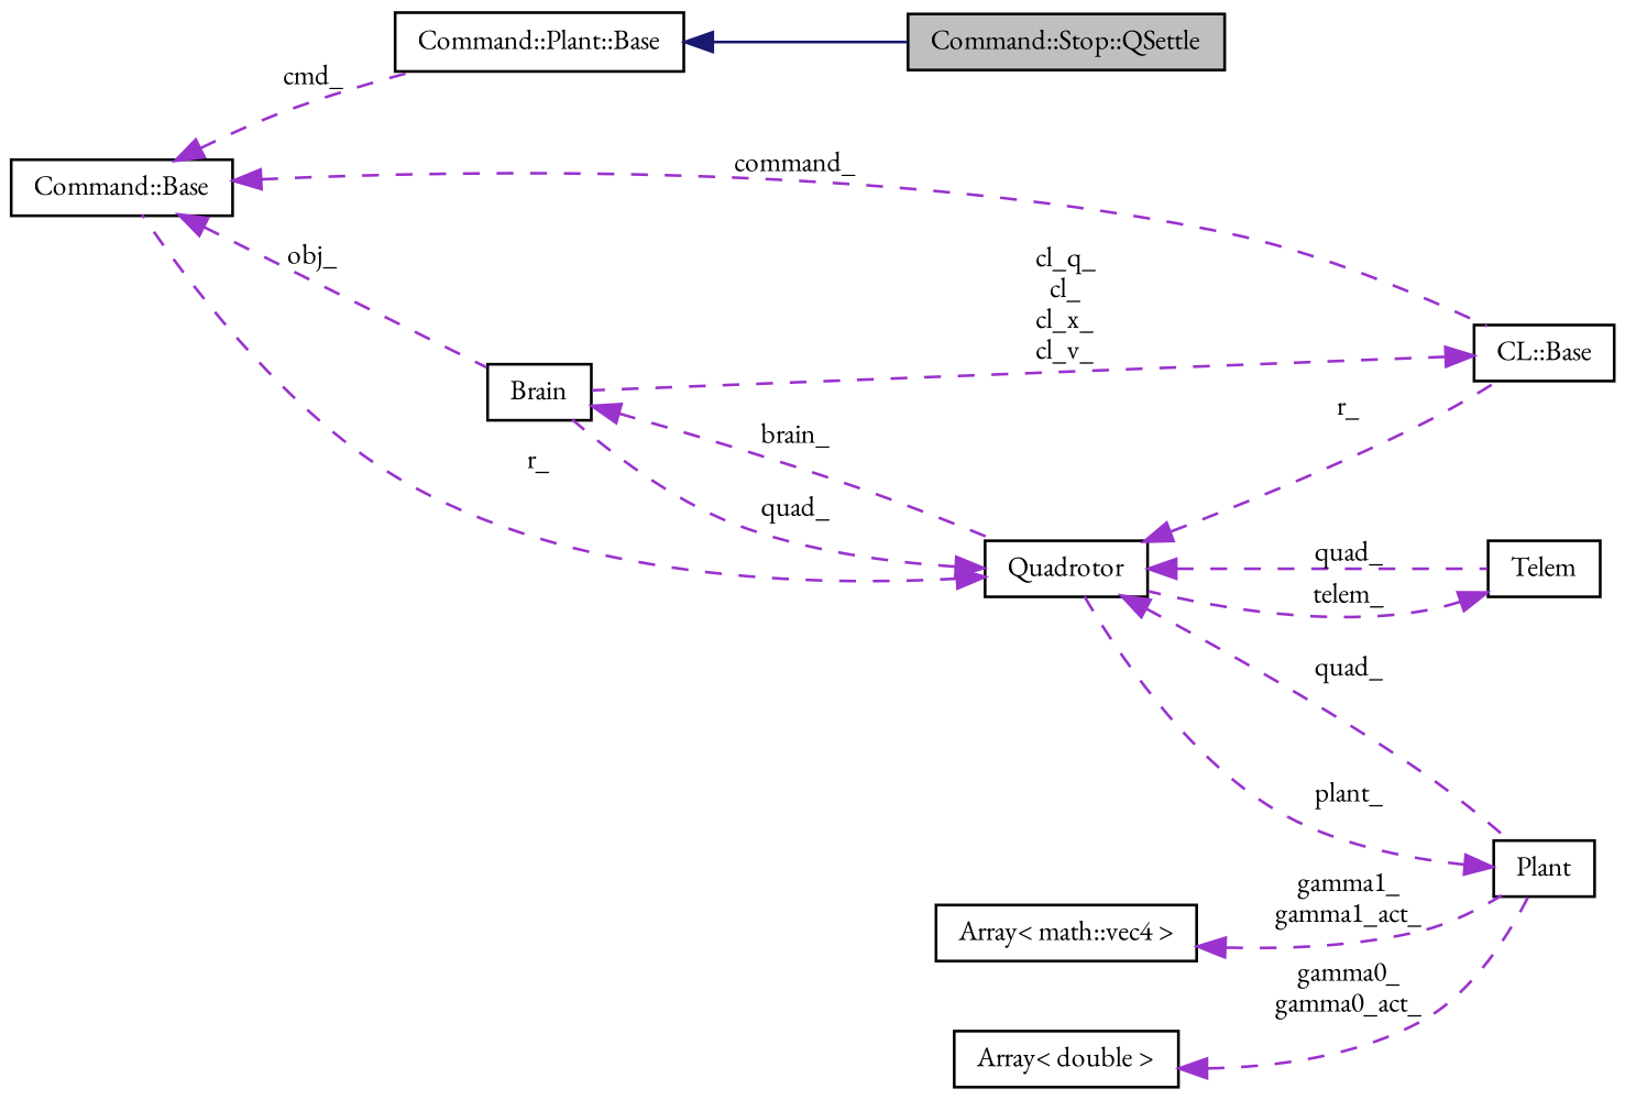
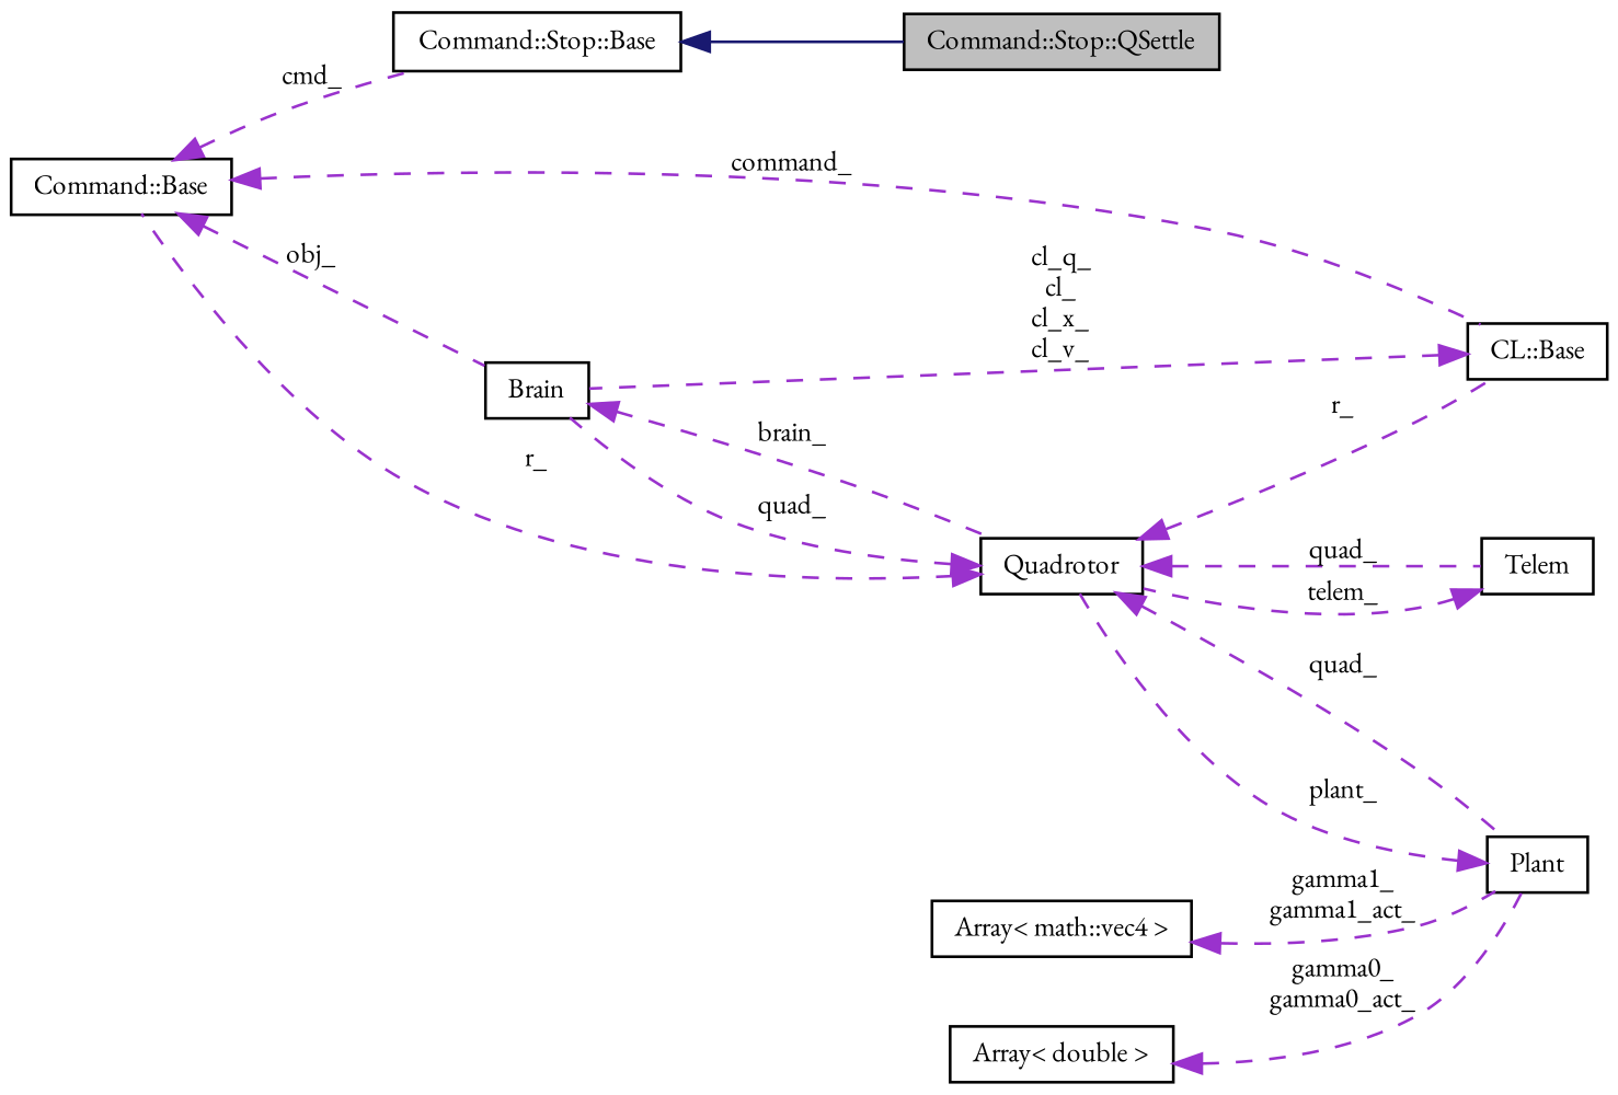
  digraph {
    fontname="EB Garamond"
    rankdir=LR
    node [color=black fillcolor=white fontname="EB Garamond" fontsize=10 shape=record style=filled]
    edge [color=darkorchid3 dir=back fontname="EB Garamond" fontsize=10 labelfontname=Helvetica labelfontsize=10 style=dashed]
    n1 [fillcolor=grey75 fontcolor=black height=0.2 label="Command::Stop::QSettle" width=0.4]
-   n2 [height=0.2 label="Command::Plant::Base" width=0.4]
+   n2 [height=0.2 label="Command::Stop::Base" width=0.4]
    n3 [height=0.2 label="Command::Base" width=0.4]
    n4 [height=0.2 label=Brain width=0.4]
    n5 [height=0.2 label="CL::Base" width=0.4]
    n6 [height=0.2 label=Quadrotor width=0.4]
    n7 [height=0.2 label=Plant width=0.4]
    n8 [height=0.2 label=Telem width=0.4]
    n9 [height=0.2 label="Array\< math::vec4 \>" width=0.4]
    n10 [height=0.2 label="Array\< double \>" width=0.4]
    n2 -> n1 [color=midnightblue style=solid]
    n3 -> n2 [label=cmd_]
    n3 -> n4 [label=obj_]
    n3 -> n5 [label=command_]
    n4 -> n6 [label=brain_]
    n5 -> n4 [label="cl_q_\ncl_\ncl_x_\ncl_v_"]
    n6 -> n3 [label=r_]
    n6 -> n4 [label=quad_]
    n6 -> n5 [label=r_]
    n6 -> n7 [label=quad_]
    n6 -> n8 [label=quad_]
    n7 -> n6 [label=plant_]
    n8 -> n6 [label=telem_]
    n9 -> n7 [label="gamma1_\ngamma1_act_"]
    n10 -> n7 [label="gamma0_\ngamma0_act_"]
  }
